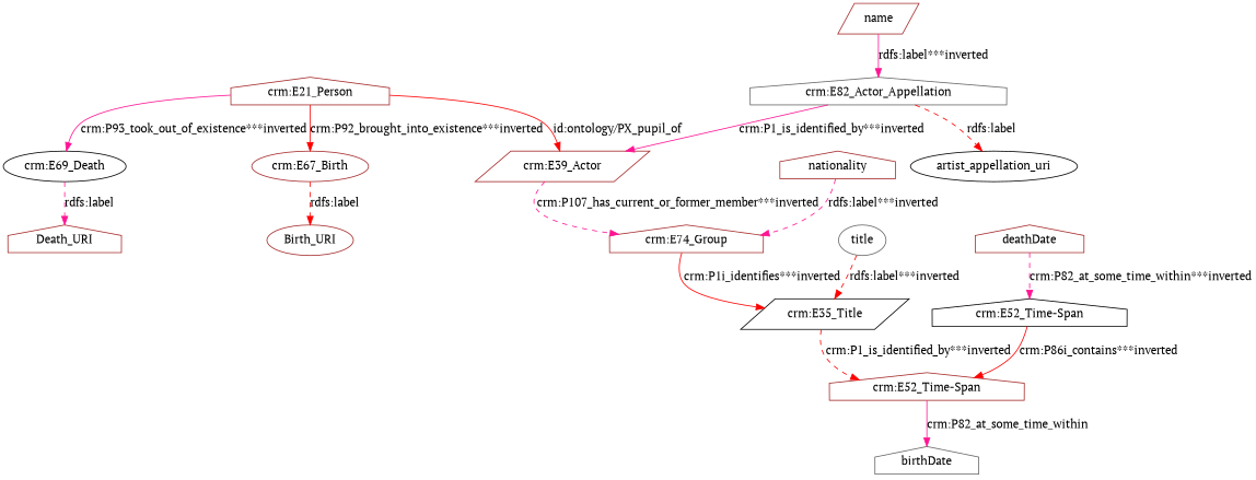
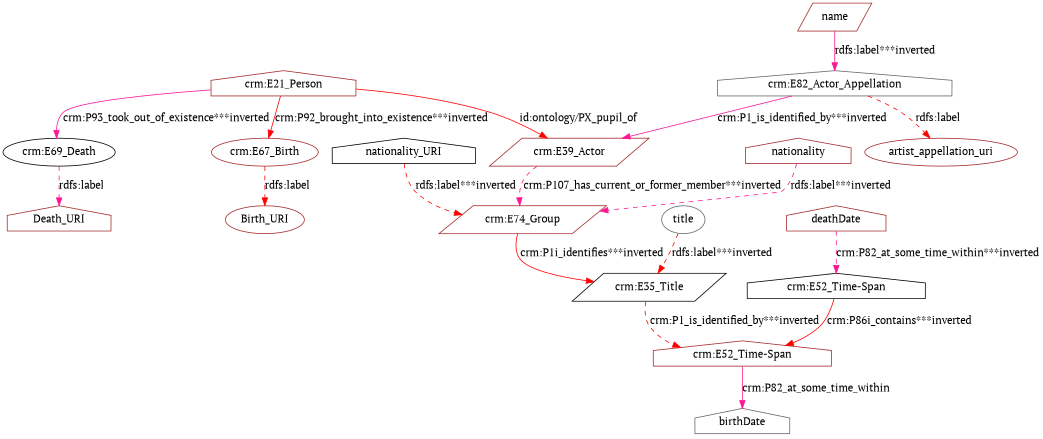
  digraph {
    fontname="PT Serif"
    node [color=brown fontname="PT Serif" shape=house type=class_uri]
    edge [color=red fontname="PT Serif" style=dashed type=st_property_uri]
    n1 [label="crm:E21_Person"]
    n2 [label="crm:E39_Actor" shape=parallelogram]
    n3 [label="crm:E67_Birth" shape=ellipse]
    n4 [color=black label="crm:E69_Death" shape=ellipse]
-   n5 [label="crm:E74_Group"]
+   n5 [label="crm:E74_Group" shape=parallelogram]
    n6 [label=Birth_URI shape=ellipse type=attribute_name]
    n7 [label=Death_URI type=attribute_name]
    n8 [color=black label="crm:E35_Title" shape=parallelogram]
    n9 [label="crm:E52_Time-Span"]
    n10 [color=gray40 label=birthDate type=attribute_name]
    n11 [color=black label="crm:E52_Time-Span"]
    n12 [color=gray40 label="crm:E82_Actor_Appellation"]
-   n13 [color=black label=artist_appellation_uri shape=ellipse type=attribute_name]
+   n13 [label=artist_appellation_uri shape=ellipse type=attribute_name]
    n14 [label=deathDate type=attribute_name]
    n15 [label=name shape=parallelogram type=attribute_name]
    n16 [label=nationality type=attribute_name]
+   n17 [color=black label=nationality_URI type=attribute_name]
    n18 [color=gray40 label=title shape=ellipse type=attribute_name]
    n1 -> n2 [label="id:ontology/PX_pupil_of" style=solid type=direct_property_uri]
    n1 -> n3 [label="crm:P92_brought_into_existence***inverted" style=solid type=inherited]
    n1 -> n4 [color=deeppink label="crm:P93_took_out_of_existence***inverted" style=solid type=inherited]
    n2 -> n5 [color=deeppink label="crm:P107_has_current_or_former_member***inverted" type=direct_property_uri]
    n3 -> n6 [label="rdfs:label"]
    n4 -> n7 [color=deeppink label="rdfs:label"]
    n5 -> n8 [label="crm:P1i_identifies***inverted" style=solid type=inherited]
    n8 -> n9 [label="crm:P1_is_identified_by***inverted" type=inherited]
    n9 -> n10 [color=deeppink label="crm:P82_at_some_time_within" style=solid]
    n11 -> n9 [label="crm:P86i_contains***inverted" style=solid type=direct_property_uri]
    n12 -> n2 [color=deeppink label="crm:P1_is_identified_by***inverted" style=solid type=inherited]
    n12 -> n13 [label="rdfs:label"]
    n14 -> n11 [color=deeppink label="crm:P82_at_some_time_within***inverted"]
    n15 -> n12 [color=deeppink label="rdfs:label***inverted" style=solid]
    n16 -> n5 [color=deeppink label="rdfs:label***inverted"]
+   n17 -> n5 [label="rdfs:label***inverted"]
    n18 -> n8 [label="rdfs:label***inverted"]
  }
